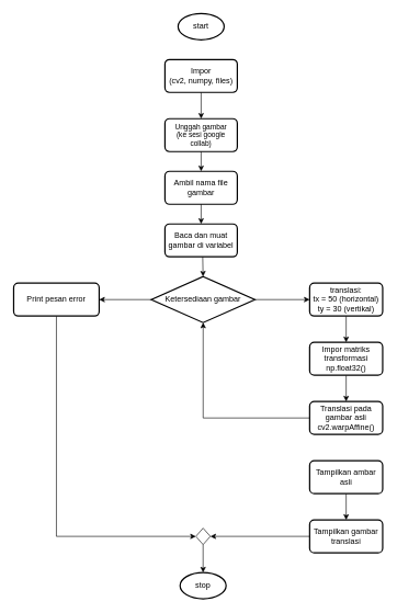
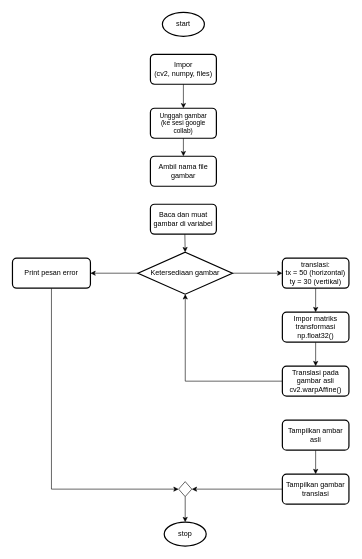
  <mxCell id="0" />
  <mxCell id="1" parent="0" />
  <mxCell id="2" value="start" style="strokeWidth=2;html=1;shape=mxgraph.flowchart.start_1;whiteSpace=wrap;" vertex="1" parent="1"><mxGeometry x="270" y="20" width="70" height="40" as="geometry" /></mxCell>
  <mxCell id="3" value="Impor&lt;br&gt;(cv2, numpy, files)" style="rounded=1;whiteSpace=wrap;html=1;absoluteArcSize=1;arcSize=14;strokeWidth=2;" vertex="1" parent="1"><mxGeometry x="250" y="90" width="110" height="50" as="geometry" /></mxCell>
  <mxCell id="4" value="Unggah gambar&lt;br style=&quot;font-size: 11px;&quot;&gt;(ke sesi google collab)" style="rounded=1;whiteSpace=wrap;html=1;absoluteArcSize=1;arcSize=14;strokeWidth=2;fontSize=11;" vertex="1" parent="1"><mxGeometry x="250" y="180" width="110" height="50" as="geometry" /></mxCell>
  <mxCell id="5" value="Ambil nama file gambar" style="rounded=1;whiteSpace=wrap;html=1;absoluteArcSize=1;arcSize=14;strokeWidth=2;" vertex="1" parent="1"><mxGeometry x="250" y="260" width="110" height="50" as="geometry" /></mxCell>
  <mxCell id="6" value="Baca dan muat gambar di variabel" style="rounded=1;whiteSpace=wrap;html=1;absoluteArcSize=1;arcSize=14;strokeWidth=2;" vertex="1" parent="1"><mxGeometry x="250" y="340" width="110" height="50" as="geometry" /></mxCell>
  <mxCell id="7" style="edgeStyle=orthogonalEdgeStyle;rounded=0;orthogonalLoop=1;jettySize=auto;html=1;exitX=1;exitY=0.5;exitDx=0;exitDy=0;exitPerimeter=0;entryX=0;entryY=0.5;entryDx=0;entryDy=0;" edge="1" parent="1" source="9" target="11"><mxGeometry relative="1" as="geometry" /></mxCell>
  <mxCell id="8" style="edgeStyle=orthogonalEdgeStyle;rounded=0;orthogonalLoop=1;jettySize=auto;html=1;entryX=1;entryY=0.5;entryDx=0;entryDy=0;" edge="1" parent="1" source="9" target="21"><mxGeometry relative="1" as="geometry" /></mxCell>
  <mxCell id="9" value="Ketersediaan gambar" style="strokeWidth=2;html=1;shape=mxgraph.flowchart.decision;whiteSpace=wrap;" vertex="1" parent="1"><mxGeometry x="229.25" y="420" width="157.5" height="70" as="geometry" /></mxCell>
  <mxCell id="10" style="edgeStyle=orthogonalEdgeStyle;rounded=0;orthogonalLoop=1;jettySize=auto;html=1;entryX=0.5;entryY=0;entryDx=0;entryDy=0;" edge="1" parent="1" source="11" target="13"><mxGeometry relative="1" as="geometry" /></mxCell>
  <mxCell id="11" value="translasi:&lt;br&gt;tx = 50 (horizontal)&lt;br&gt;ty = 30 (vertikal)" style="rounded=1;whiteSpace=wrap;html=1;absoluteArcSize=1;arcSize=14;strokeWidth=2;align=center;" vertex="1" parent="1"><mxGeometry x="470" y="430" width="111" height="50" as="geometry" /></mxCell>
  <mxCell id="12" style="edgeStyle=orthogonalEdgeStyle;rounded=0;orthogonalLoop=1;jettySize=auto;html=1;" edge="1" parent="1" source="13" target="15"><mxGeometry relative="1" as="geometry" /></mxCell>
  <mxCell id="13" value="Impor matriks transformasi&lt;br&gt;np.float32()" style="rounded=1;whiteSpace=wrap;html=1;absoluteArcSize=1;arcSize=14;strokeWidth=2;align=center;" vertex="1" parent="1"><mxGeometry x="470" y="520" width="111" height="50" as="geometry" /></mxCell>
  <mxCell id="14" style="edgeStyle=orthogonalEdgeStyle;rounded=0;orthogonalLoop=1;jettySize=auto;html=1;" edge="1" parent="1" source="15" target="9"><mxGeometry relative="1" as="geometry" /></mxCell>
  <mxCell id="15" value="Translasi pada gambar asli&lt;br&gt;cv2.warpAffine()" style="rounded=1;whiteSpace=wrap;html=1;absoluteArcSize=1;arcSize=14;strokeWidth=2;align=center;" vertex="1" parent="1"><mxGeometry x="470" y="610" width="111" height="50" as="geometry" /></mxCell>
  <mxCell id="16" style="edgeStyle=orthogonalEdgeStyle;rounded=0;orthogonalLoop=1;jettySize=auto;html=1;" edge="1" parent="1" source="17" target="19"><mxGeometry relative="1" as="geometry" /></mxCell>
  <mxCell id="17" value="Tampilkan ambar asli" style="rounded=1;whiteSpace=wrap;html=1;absoluteArcSize=1;arcSize=14;strokeWidth=2;align=center;" vertex="1" parent="1"><mxGeometry x="470" y="700" width="111" height="50" as="geometry" /></mxCell>
  <mxCell id="18" style="edgeStyle=orthogonalEdgeStyle;rounded=0;orthogonalLoop=1;jettySize=auto;html=1;entryX=1;entryY=0.5;entryDx=0;entryDy=0;" edge="1" parent="1" source="19" target="27"><mxGeometry relative="1" as="geometry" /></mxCell>
  <mxCell id="19" value="Tampilkan gambar translasi" style="rounded=1;whiteSpace=wrap;html=1;absoluteArcSize=1;arcSize=14;strokeWidth=2;align=center;" vertex="1" parent="1"><mxGeometry x="470" y="790" width="111" height="50" as="geometry" /></mxCell>
  <mxCell id="20" style="edgeStyle=orthogonalEdgeStyle;rounded=0;orthogonalLoop=1;jettySize=auto;html=1;entryX=0;entryY=0.5;entryDx=0;entryDy=0;" edge="1" parent="1" source="21" target="27"><mxGeometry relative="1" as="geometry"><Array as="points"><mxPoint x="85" y="815" /></Array></mxGeometry></mxCell>
  <mxCell id="21" value="Print pesan error" style="rounded=1;whiteSpace=wrap;html=1;absoluteArcSize=1;arcSize=14;strokeWidth=2;align=center;" vertex="1" parent="1"><mxGeometry x="20" y="430" width="130" height="50" as="geometry" /></mxCell>
  <mxCell id="22" value="" style="endArrow=classic;html=1;rounded=0;exitX=0.5;exitY=1;exitDx=0;exitDy=0;" edge="1" parent="1" source="3" target="4"><mxGeometry width="50" height="50" relative="1" as="geometry"><mxPoint x="150" y="480" as="sourcePoint" /><mxPoint x="200" y="430" as="targetPoint" /></mxGeometry></mxCell>
  <mxCell id="23" value="" style="endArrow=classic;html=1;rounded=0;exitX=0.5;exitY=1;exitDx=0;exitDy=0;" edge="1" parent="1" source="4" target="5"><mxGeometry width="50" height="50" relative="1" as="geometry"><mxPoint x="315" y="150" as="sourcePoint" /><mxPoint x="315" y="190" as="targetPoint" /></mxGeometry></mxCell>
- <mxCell id="24" value="" style="endArrow=classic;html=1;rounded=0;exitX=0.5;exitY=1;exitDx=0;exitDy=0;entryX=0.5;entryY=0;entryDx=0;entryDy=0;" edge="1" parent="1" source="5" target="6"><mxGeometry width="50" height="50" relative="1" as="geometry"><mxPoint x="315" y="240" as="sourcePoint" /><mxPoint x="315" y="270" as="targetPoint" /></mxGeometry></mxCell>
  <mxCell id="25" value="" style="endArrow=classic;html=1;rounded=0;exitX=0.5;exitY=1;exitDx=0;exitDy=0;entryX=0.5;entryY=0;entryDx=0;entryDy=0;entryPerimeter=0;" edge="1" parent="1" target="9"><mxGeometry width="50" height="50" relative="1" as="geometry"><mxPoint x="307.41" y="390" as="sourcePoint" /><mxPoint x="300.003" y="490" as="targetPoint" /></mxGeometry></mxCell>
  <mxCell id="26" style="edgeStyle=orthogonalEdgeStyle;rounded=0;orthogonalLoop=1;jettySize=auto;html=1;" edge="1" parent="1" source="27" target="28"><mxGeometry relative="1" as="geometry" /></mxCell>
  <mxCell id="27" value="" style="rhombus;whiteSpace=wrap;html=1;" vertex="1" parent="1"><mxGeometry x="297" y="802.5" width="22" height="25" as="geometry" /></mxCell>
  <mxCell id="28" value="stop" style="strokeWidth=2;html=1;shape=mxgraph.flowchart.start_1;whiteSpace=wrap;" vertex="1" parent="1"><mxGeometry x="273" y="870" width="70" height="40" as="geometry" /></mxCell>
